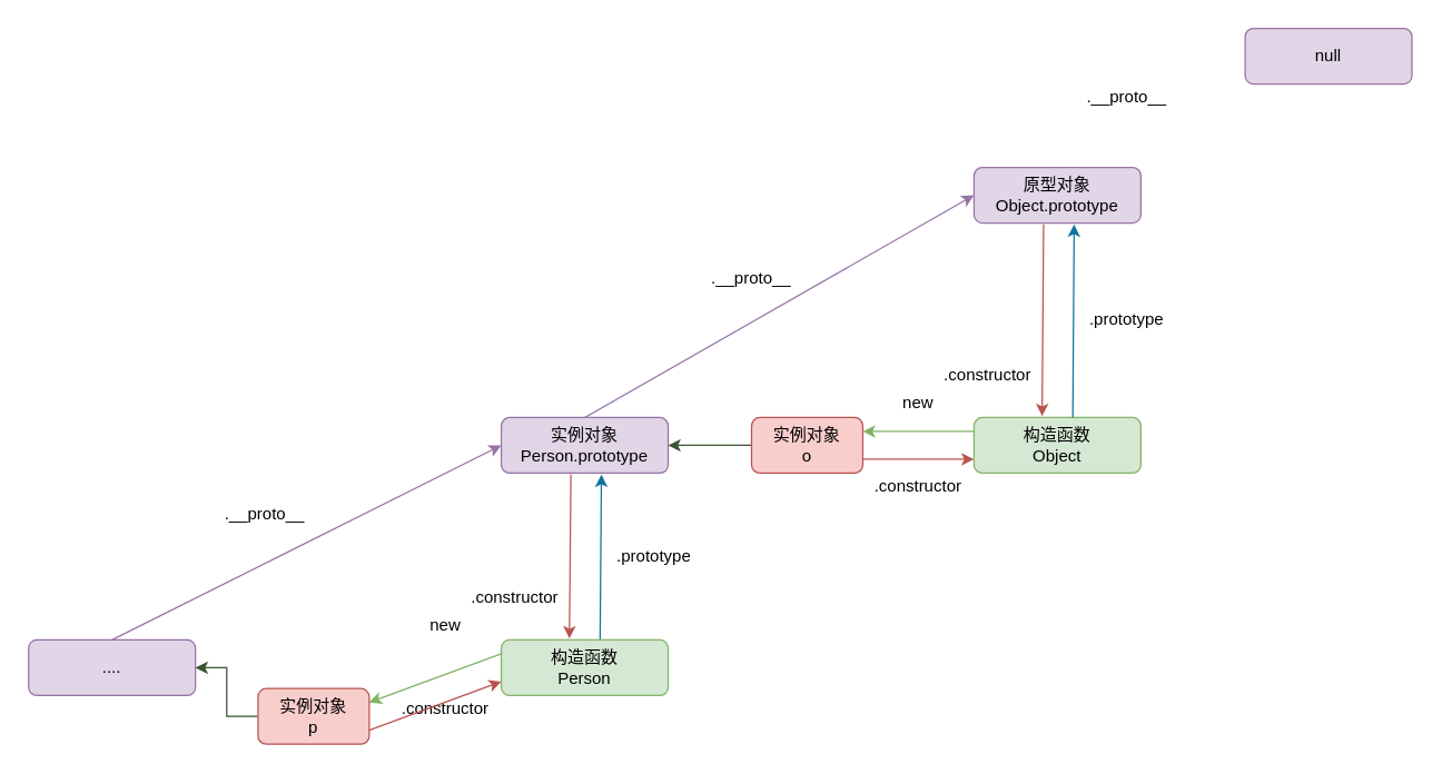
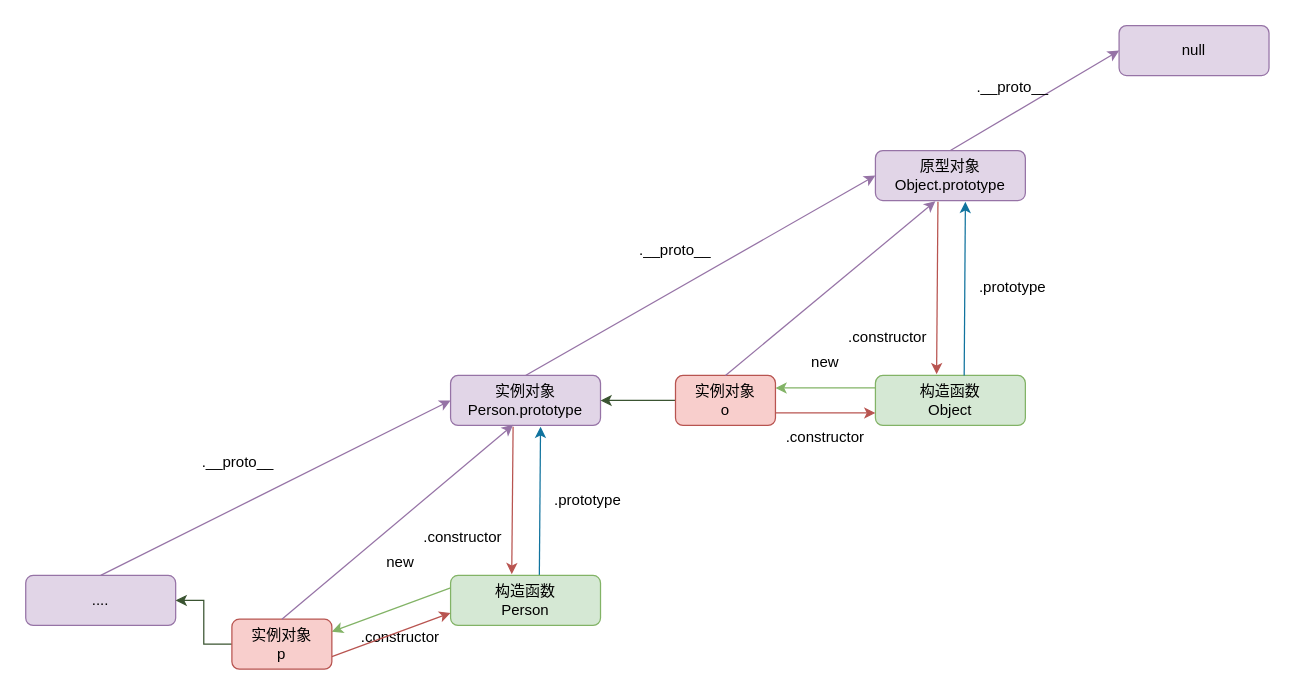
  <mxCell id="0" />
  <mxCell id="1" parent="0" />
  <mxCell id="2" value=".prototype" style="text;html=1;strokeColor=none;fillColor=none;align=center;verticalAlign=middle;whiteSpace=wrap;rounded=0;" parent="1" vertex="1"><mxGeometry x="440" y="390" width="60" height="20" as="geometry" /></mxCell>
  <mxCell id="3" value=".constructor" style="text;html=1;strokeColor=none;fillColor=none;align=center;verticalAlign=middle;whiteSpace=wrap;rounded=0;" parent="1" vertex="1"><mxGeometry x="340" y="420" width="60" height="20" as="geometry" /></mxCell>
  <mxCell id="4" value=".__proto__" style="text;html=1;strokeColor=none;fillColor=none;align=center;verticalAlign=middle;whiteSpace=wrap;rounded=0;" parent="1" vertex="1"><mxGeometry x="160" y="360" width="60" height="20" as="geometry" /></mxCell>
  <mxCell id="5" value="实例对象&lt;br&gt;Person.prototype" style="rounded=1;whiteSpace=wrap;html=1;fillColor=#e1d5e7;strokeColor=#9673a6;" parent="1" vertex="1"><mxGeometry x="360" y="300" width="120" height="40" as="geometry" /></mxCell>
  <mxCell id="6" value="" style="endArrow=classic;html=1;exitX=0.592;exitY=0;exitDx=0;exitDy=0;fillColor=#b1ddf0;strokeColor=#10739e;exitPerimeter=0;entryX=0.6;entryY=1.025;entryDx=0;entryDy=0;entryPerimeter=0;" parent="1" target="5" edge="1"><mxGeometry width="50" height="50" relative="1" as="geometry"><mxPoint x="431.04" y="460" as="sourcePoint" /><mxPoint x="450" y="300" as="targetPoint" /></mxGeometry></mxCell>
  <mxCell id="7" value="" style="endArrow=classic;html=1;exitX=0.5;exitY=0;exitDx=0;exitDy=0;entryX=0;entryY=0.5;entryDx=0;entryDy=0;fillColor=#e1d5e7;strokeColor=#9673a6;" parent="1" source="24" target="5" edge="1"><mxGeometry width="50" height="50" relative="1" as="geometry"><mxPoint x="220" y="460" as="sourcePoint" /><mxPoint x="350" y="340" as="targetPoint" /></mxGeometry></mxCell>
  <mxCell id="8" value="" style="endArrow=classic;html=1;rounded=0;exitX=0.417;exitY=1.025;exitDx=0;exitDy=0;fillColor=#f8cecc;strokeColor=#b85450;entryX=0.408;entryY=-0.025;entryDx=0;entryDy=0;entryPerimeter=0;exitPerimeter=0;" parent="1" source="5" edge="1"><mxGeometry width="50" height="50" relative="1" as="geometry"><mxPoint x="170" y="410" as="sourcePoint" /><mxPoint x="408.96" y="459" as="targetPoint" /></mxGeometry></mxCell>
  <mxCell id="9" value=".prototype" style="text;html=1;strokeColor=none;fillColor=none;align=center;verticalAlign=middle;whiteSpace=wrap;rounded=0;" parent="1" vertex="1"><mxGeometry x="780" y="220" width="60" height="20" as="geometry" /></mxCell>
  <mxCell id="10" value=".constructor" style="text;html=1;strokeColor=none;fillColor=none;align=center;verticalAlign=middle;whiteSpace=wrap;rounded=0;" parent="1" vertex="1"><mxGeometry x="680" y="260" width="60" height="20" as="geometry" /></mxCell>
  <mxCell id="11" value="构造函数&lt;br&gt;Object" style="rounded=1;whiteSpace=wrap;html=1;fillColor=#d5e8d4;strokeColor=#82b366;" parent="1" vertex="1"><mxGeometry x="700" y="300" width="120" height="40" as="geometry" /></mxCell>
  <mxCell id="12" value="原型对象&lt;br&gt;Object.prototype" style="rounded=1;whiteSpace=wrap;html=1;fillColor=#e1d5e7;strokeColor=#9673a6;" parent="1" vertex="1"><mxGeometry x="700" y="120" width="120" height="40" as="geometry" /></mxCell>
  <mxCell id="13" value="" style="endArrow=classic;html=1;exitX=0.592;exitY=0;exitDx=0;exitDy=0;fillColor=#b1ddf0;strokeColor=#10739e;exitPerimeter=0;entryX=0.6;entryY=1.025;entryDx=0;entryDy=0;entryPerimeter=0;" parent="1" source="11" target="12" edge="1"><mxGeometry width="50" height="50" relative="1" as="geometry"><mxPoint x="660" y="450" as="sourcePoint" /><mxPoint x="680" y="140" as="targetPoint" /></mxGeometry></mxCell>
  <mxCell id="14" value=".constructor" style="text;html=1;strokeColor=none;fillColor=none;align=center;verticalAlign=middle;whiteSpace=wrap;rounded=0;" parent="1" vertex="1"><mxGeometry x="625" y="340" width="70" height="20" as="geometry" /></mxCell>
  <mxCell id="15" value="" style="endArrow=classic;html=1;rounded=0;entryX=0;entryY=0.75;entryDx=0;entryDy=0;fillColor=#f8cecc;strokeColor=#b85450;exitX=1;exitY=0.75;exitDx=0;exitDy=0;" parent="1" source="22" target="11" edge="1"><mxGeometry width="50" height="50" relative="1" as="geometry"><mxPoint x="640" y="330" as="sourcePoint" /><mxPoint x="820" y="450" as="targetPoint" /></mxGeometry></mxCell>
  <mxCell id="16" value="" style="endArrow=classic;html=1;rounded=0;entryX=1;entryY=0.25;entryDx=0;entryDy=0;exitX=0;exitY=0.25;exitDx=0;exitDy=0;fillColor=#d5e8d4;strokeColor=#82b366;" parent="1" source="11" target="22" edge="1"><mxGeometry width="50" height="50" relative="1" as="geometry"><mxPoint x="480" y="470" as="sourcePoint" /><mxPoint x="480" y="310" as="targetPoint" /></mxGeometry></mxCell>
  <mxCell id="17" value="new" style="text;html=1;strokeColor=none;fillColor=none;align=center;verticalAlign=middle;whiteSpace=wrap;rounded=0;" parent="1" vertex="1"><mxGeometry x="630" y="280" width="60" height="20" as="geometry" /></mxCell>
  <mxCell id="18" value="" style="endArrow=classic;html=1;rounded=0;exitX=0.417;exitY=1.025;exitDx=0;exitDy=0;fillColor=#f8cecc;strokeColor=#b85450;entryX=0.408;entryY=-0.025;entryDx=0;entryDy=0;entryPerimeter=0;exitPerimeter=0;" parent="1" source="12" target="11" edge="1"><mxGeometry width="50" height="50" relative="1" as="geometry"><mxPoint x="400" y="250" as="sourcePoint" /><mxPoint x="430" y="300" as="targetPoint" /></mxGeometry></mxCell>
  <mxCell id="19" value=".__proto__" style="text;html=1;strokeColor=none;fillColor=none;align=center;verticalAlign=middle;whiteSpace=wrap;rounded=0;" parent="1" vertex="1"><mxGeometry x="510" y="190" width="60" height="20" as="geometry" /></mxCell>
  <mxCell id="20" value="" style="endArrow=classic;html=1;exitX=0.5;exitY=0;exitDx=0;exitDy=0;entryX=0;entryY=0.5;entryDx=0;entryDy=0;fillColor=#e1d5e7;strokeColor=#9673a6;" parent="1" target="12" edge="1"><mxGeometry width="50" height="50" relative="1" as="geometry"><mxPoint x="420" y="300" as="sourcePoint" /><mxPoint x="590" y="160" as="targetPoint" /></mxGeometry></mxCell>
  <mxCell id="21" style="edgeStyle=orthogonalEdgeStyle;rounded=0;orthogonalLoop=1;jettySize=auto;html=1;fillColor=#6d8764;strokeColor=#3A5431;" parent="1" source="22" target="5" edge="1"><mxGeometry relative="1" as="geometry" /></mxCell>
  <mxCell id="22" value="实例对象&lt;br&gt;o" style="rounded=1;whiteSpace=wrap;html=1;fillColor=#f8cecc;strokeColor=#b85450;" parent="1" vertex="1"><mxGeometry x="540" y="300" width="80" height="40" as="geometry" /></mxCell>
+ <mxCell id="23" value="" style="endArrow=classic;html=1;rounded=0;entryX=0.4;entryY=1.013;entryDx=0;entryDy=0;exitX=0.5;exitY=0;exitDx=0;exitDy=0;entryPerimeter=0;fillColor=#e1d5e7;strokeColor=#9673a6;" parent="1" source="22" target="12" edge="1"><mxGeometry width="50" height="50" relative="1" as="geometry"><mxPoint x="460" y="320" as="sourcePoint" /><mxPoint x="510" y="270" as="targetPoint" /></mxGeometry></mxCell>
  <mxCell id="24" value="...." style="rounded=1;whiteSpace=wrap;html=1;fillColor=#e1d5e7;strokeColor=#9673a6;" parent="1" vertex="1"><mxGeometry x="20" y="460" width="120" height="40" as="geometry" /></mxCell>
  <mxCell id="25" value="构造函数&lt;br&gt;Person" style="rounded=1;whiteSpace=wrap;html=1;fillColor=#d5e8d4;strokeColor=#82b366;" parent="1" vertex="1"><mxGeometry x="360" y="460" width="120" height="40" as="geometry" /></mxCell>
  <mxCell id="26" value=".constructor" style="text;html=1;strokeColor=none;fillColor=none;align=center;verticalAlign=middle;whiteSpace=wrap;rounded=0;" parent="1" vertex="1"><mxGeometry x="285" y="500" width="70" height="20" as="geometry" /></mxCell>
  <mxCell id="27" value="" style="endArrow=classic;html=1;rounded=0;entryX=0;entryY=0.75;entryDx=0;entryDy=0;fillColor=#f8cecc;strokeColor=#b85450;exitX=1;exitY=0.75;exitDx=0;exitDy=0;" parent="1" source="31" target="25" edge="1"><mxGeometry width="50" height="50" relative="1" as="geometry"><mxPoint x="300" y="490" as="sourcePoint" /><mxPoint x="480" y="610" as="targetPoint" /></mxGeometry></mxCell>
  <mxCell id="28" value="" style="endArrow=classic;html=1;rounded=0;entryX=1;entryY=0.25;entryDx=0;entryDy=0;exitX=0;exitY=0.25;exitDx=0;exitDy=0;fillColor=#d5e8d4;strokeColor=#82b366;" parent="1" source="25" target="31" edge="1"><mxGeometry width="50" height="50" relative="1" as="geometry"><mxPoint x="140" y="630" as="sourcePoint" /><mxPoint x="140" y="470" as="targetPoint" /></mxGeometry></mxCell>
  <mxCell id="29" value="new" style="text;html=1;strokeColor=none;fillColor=none;align=center;verticalAlign=middle;whiteSpace=wrap;rounded=0;" parent="1" vertex="1"><mxGeometry x="290" y="440" width="60" height="20" as="geometry" /></mxCell>
  <mxCell id="30" style="edgeStyle=orthogonalEdgeStyle;rounded=0;orthogonalLoop=1;jettySize=auto;html=1;fillColor=#6d8764;strokeColor=#3A5431;" parent="1" source="31" target="24" edge="1"><mxGeometry relative="1" as="geometry" /></mxCell>
  <mxCell id="31" value="实例对象&lt;br&gt;p" style="rounded=1;whiteSpace=wrap;html=1;fillColor=#f8cecc;strokeColor=#b85450;" parent="1" vertex="1"><mxGeometry x="185" y="495" width="80" height="40" as="geometry" /></mxCell>
+ <mxCell id="32" value="" style="endArrow=classic;html=1;rounded=0;exitX=0.5;exitY=0;exitDx=0;exitDy=0;entryX=0.417;entryY=0.988;entryDx=0;entryDy=0;entryPerimeter=0;fillColor=#e1d5e7;strokeColor=#9673a6;" parent="1" source="31" target="5" edge="1"><mxGeometry width="50" height="50" relative="1" as="geometry"><mxPoint x="290" y="410" as="sourcePoint" /><mxPoint x="410" y="350" as="targetPoint" /></mxGeometry></mxCell>
  <mxCell id="33" value="null" style="rounded=1;whiteSpace=wrap;html=1;fillColor=#e1d5e7;strokeColor=#9673a6;" parent="1" vertex="1"><mxGeometry x="895" y="20" width="120" height="40" as="geometry" /></mxCell>
+ <mxCell id="34" value="" style="endArrow=classic;html=1;exitX=0.5;exitY=0;exitDx=0;exitDy=0;entryX=0;entryY=0.5;entryDx=0;entryDy=0;fillColor=#e1d5e7;strokeColor=#9673a6;" parent="1" source="12" target="33" edge="1"><mxGeometry width="50" height="50" relative="1" as="geometry"><mxPoint x="430" y="310" as="sourcePoint" /><mxPoint x="710" y="150" as="targetPoint" /></mxGeometry></mxCell>
  <mxCell id="35" value=".__proto__" style="text;html=1;strokeColor=none;fillColor=none;align=center;verticalAlign=middle;whiteSpace=wrap;rounded=0;" parent="1" vertex="1"><mxGeometry x="780" y="60" width="60" height="20" as="geometry" /></mxCell>
